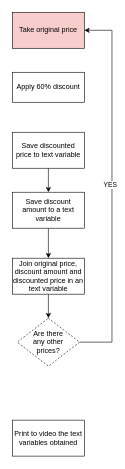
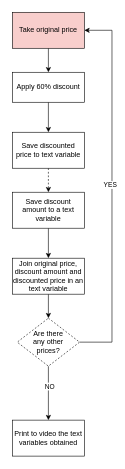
  <mxCell id="0" />
  <mxCell id="1" parent="0" />
+ <mxCell id="2" value="" style="edgeStyle=orthogonalEdgeStyle;rounded=0;orthogonalLoop=1;jettySize=auto;html=1;" edge="1" parent="1" source="3" target="5"><mxGeometry relative="1" as="geometry" /></mxCell>
  <mxCell id="3" value="Take original price" style="rounded=0;whiteSpace=wrap;html=1;fillColor=#f8cecc;" vertex="1" parent="1"><mxGeometry x="20" y="20" width="120" height="60" as="geometry" /></mxCell>
+ <mxCell id="4" value="" style="edgeStyle=orthogonalEdgeStyle;rounded=0;orthogonalLoop=1;jettySize=auto;html=1;" edge="1" parent="1" source="5" target="7"><mxGeometry relative="1" as="geometry" /></mxCell>
  <mxCell id="5" value="Apply 60% discount" style="whiteSpace=wrap;html=1;rounded=0;" vertex="1" parent="1"><mxGeometry x="20" y="120" width="120" height="50" as="geometry" /></mxCell>
- <mxCell id="6" value="" style="edgeStyle=orthogonalEdgeStyle;rounded=0;orthogonalLoop=1;jettySize=auto;html=1;" edge="1" parent="1" source="7" target="9"><mxGeometry relative="1" as="geometry" /></mxCell>
+ <mxCell id="6" value="" style="edgeStyle=orthogonalEdgeStyle;rounded=0;orthogonalLoop=1;jettySize=auto;html=1;dashed=1;" edge="1" parent="1" source="7" target="9"><mxGeometry relative="1" as="geometry" /></mxCell>
  <mxCell id="7" value="Save discounted price to text variable" style="whiteSpace=wrap;html=1;rounded=0;" vertex="1" parent="1"><mxGeometry x="20" y="220" width="120" height="60" as="geometry" /></mxCell>
  <mxCell id="8" value="" style="edgeStyle=orthogonalEdgeStyle;rounded=0;orthogonalLoop=1;jettySize=auto;html=1;" edge="1" parent="1" source="9" target="11"><mxGeometry relative="1" as="geometry" /></mxCell>
  <mxCell id="9" value="Save discount amount to a text variable" style="whiteSpace=wrap;html=1;rounded=0;" vertex="1" parent="1"><mxGeometry x="20" y="320" width="120" height="60" as="geometry" /></mxCell>
  <mxCell id="10" value="" style="edgeStyle=orthogonalEdgeStyle;rounded=0;orthogonalLoop=1;jettySize=auto;html=1;" edge="1" parent="1" source="11" target="16"><mxGeometry relative="1" as="geometry" /></mxCell>
  <mxCell id="11" value="Join original price, discount amount and discounted price in an text variable" style="whiteSpace=wrap;html=1;rounded=0;" vertex="1" parent="1"><mxGeometry x="20" y="430" width="120" height="60" as="geometry" /></mxCell>
  <mxCell id="12" style="edgeStyle=orthogonalEdgeStyle;rounded=0;orthogonalLoop=1;jettySize=auto;html=1;exitX=1;exitY=0.5;exitDx=0;exitDy=0;entryX=1;entryY=0.5;entryDx=0;entryDy=0;" edge="1" parent="1" source="16" target="3"><mxGeometry relative="1" as="geometry"><Array as="points"><mxPoint x="186" y="570" /><mxPoint x="186" y="50" /></Array></mxGeometry></mxCell>
  <mxCell id="13" value="YES" style="edgeLabel;html=1;align=center;verticalAlign=middle;resizable=0;points=[];" vertex="1" connectable="0" parent="12"><mxGeometry x="0.023" y="4" relative="1" as="geometry"><mxPoint as="offset" /></mxGeometry></mxCell>
+ <mxCell id="14" value="" style="edgeStyle=orthogonalEdgeStyle;rounded=0;orthogonalLoop=1;jettySize=auto;html=1;" edge="1" parent="1" source="16" target="17"><mxGeometry relative="1" as="geometry" /></mxCell>
+ <mxCell id="15" value="NO" style="edgeLabel;html=1;align=center;verticalAlign=middle;resizable=0;points=[];" vertex="1" connectable="0" parent="14"><mxGeometry x="-0.267" y="1" relative="1" as="geometry"><mxPoint as="offset" /></mxGeometry></mxCell>
  <mxCell id="16" value="Are there&lt;div&gt;any other&lt;/div&gt;&lt;div&gt;prices?&lt;/div&gt;" style="rhombus;whiteSpace=wrap;html=1;rounded=0;dashed=1;" vertex="1" parent="1"><mxGeometry x="28" y="530" width="104" height="80" as="geometry" /></mxCell>
  <mxCell id="17" value="Print to video the text variables obtained" style="whiteSpace=wrap;html=1;rounded=0;" vertex="1" parent="1"><mxGeometry x="20" y="700" width="120" height="60" as="geometry" /></mxCell>
